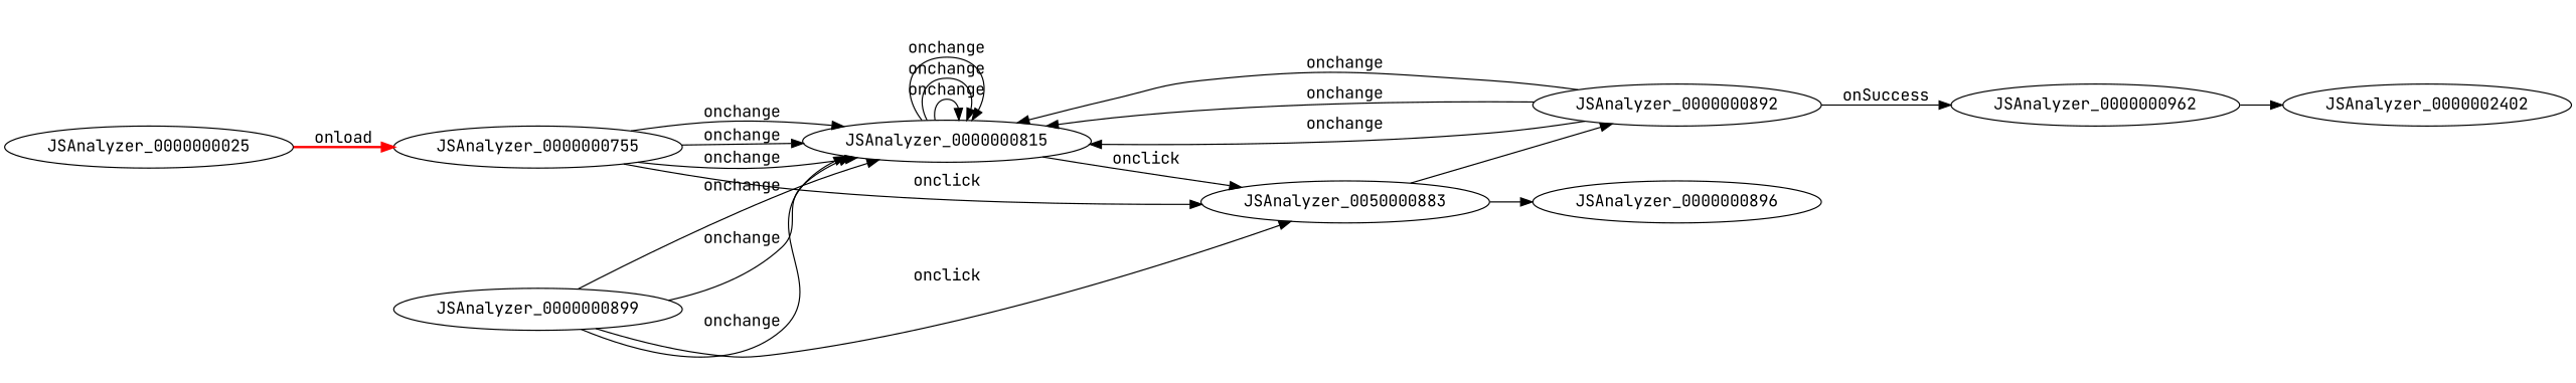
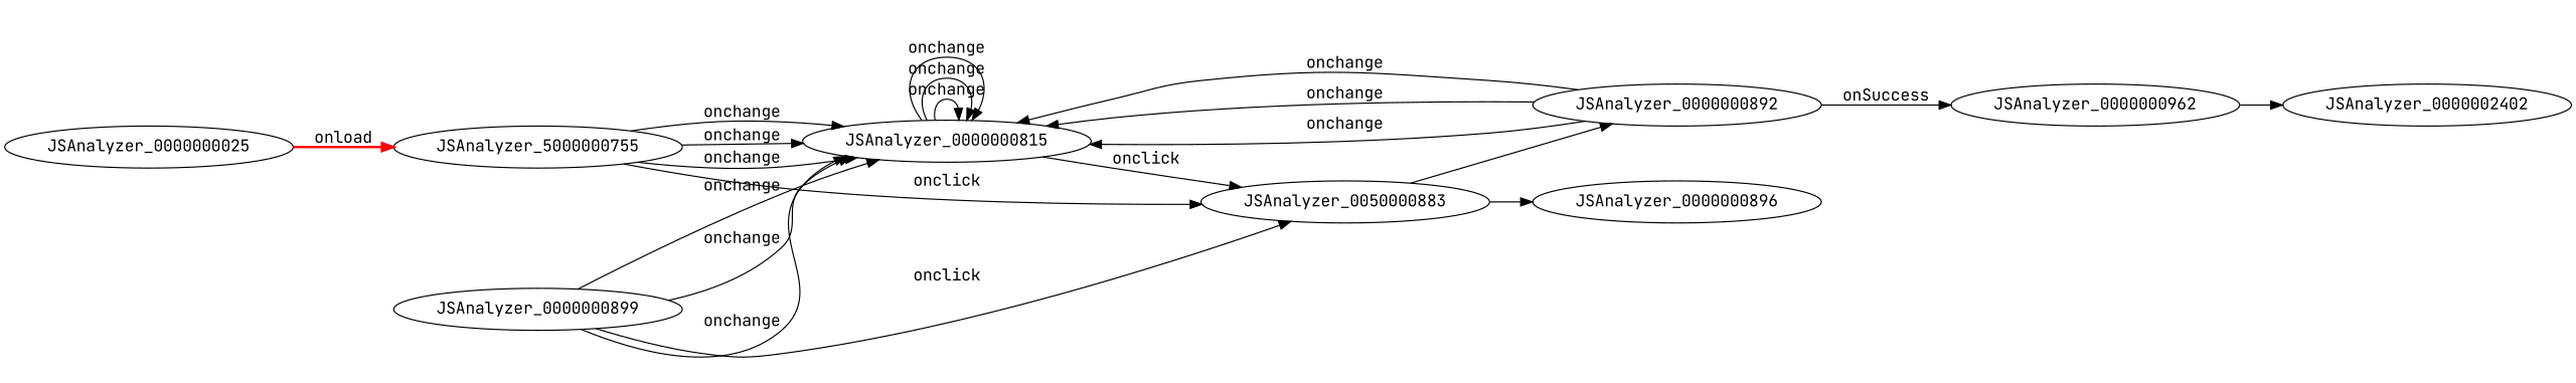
  digraph {
    fontname="JetBrains Mono"
    rankdir=LR
    node [fontname="JetBrains Mono"]
    edge [fontname="JetBrains Mono"]
    JSAnalyzer_0000000025
-   JSAnalyzer_0000000755
+   JSAnalyzer_0000000755 [label=JSAnalyzer_5000000755]
    JSAnalyzer_0000000815
    n4 [label=JSAnalyzer_0050000883]
    JSAnalyzer_0000000892
    JSAnalyzer_0000000896
    JSAnalyzer_0000000962
    JSAnalyzer_0000002402
    JSAnalyzer_0000000899
    JSAnalyzer_0000000025 -> JSAnalyzer_0000000755 [color=red label=onload style=bold]
    JSAnalyzer_0000000755 -> JSAnalyzer_0000000815 [label=onchange]
    JSAnalyzer_0000000755 -> JSAnalyzer_0000000815 [label=onchange]
    JSAnalyzer_0000000755 -> JSAnalyzer_0000000815 [label=onchange]
    JSAnalyzer_0000000755 -> n4 [label=onclick]
    JSAnalyzer_0000000815 -> JSAnalyzer_0000000815 [label=onchange]
    JSAnalyzer_0000000815 -> JSAnalyzer_0000000815 [label=onchange]
    JSAnalyzer_0000000815 -> JSAnalyzer_0000000815 [label=onchange]
    JSAnalyzer_0000000815 -> n4 [label=onclick]
    n4 -> JSAnalyzer_0000000892
    n4 -> JSAnalyzer_0000000896
    JSAnalyzer_0000000892 -> JSAnalyzer_0000000815 [label=onchange]
    JSAnalyzer_0000000892 -> JSAnalyzer_0000000815 [label=onchange]
    JSAnalyzer_0000000892 -> JSAnalyzer_0000000815 [label=onchange]
    JSAnalyzer_0000000892 -> JSAnalyzer_0000000962 [label=onSuccess]
    JSAnalyzer_0000000962 -> JSAnalyzer_0000002402
    JSAnalyzer_0000000899 -> JSAnalyzer_0000000815 [label=onchange]
    JSAnalyzer_0000000899 -> JSAnalyzer_0000000815 [label=onchange]
    JSAnalyzer_0000000899 -> JSAnalyzer_0000000815 [label=onchange]
    JSAnalyzer_0000000899 -> n4 [label=onclick]
  }
